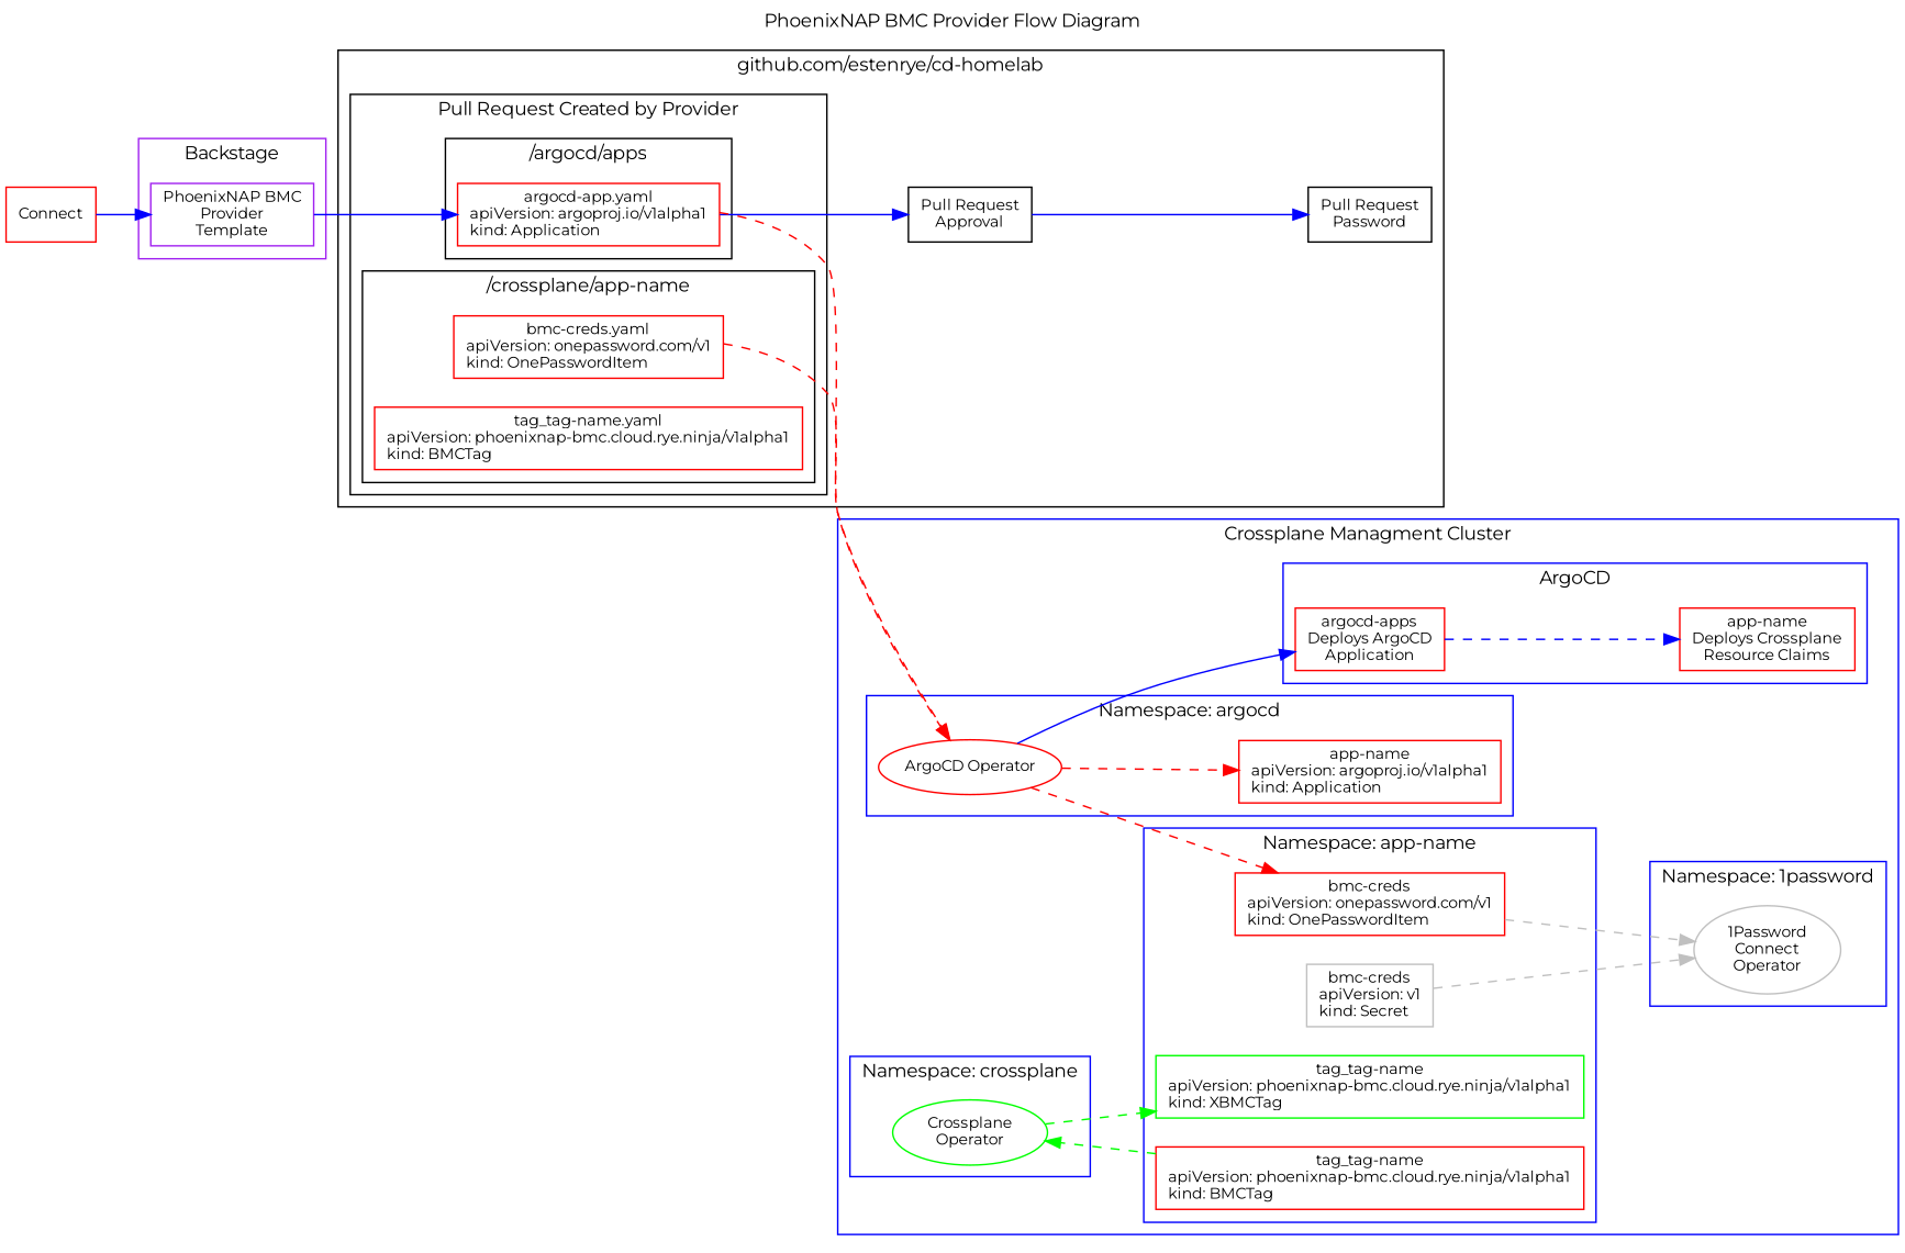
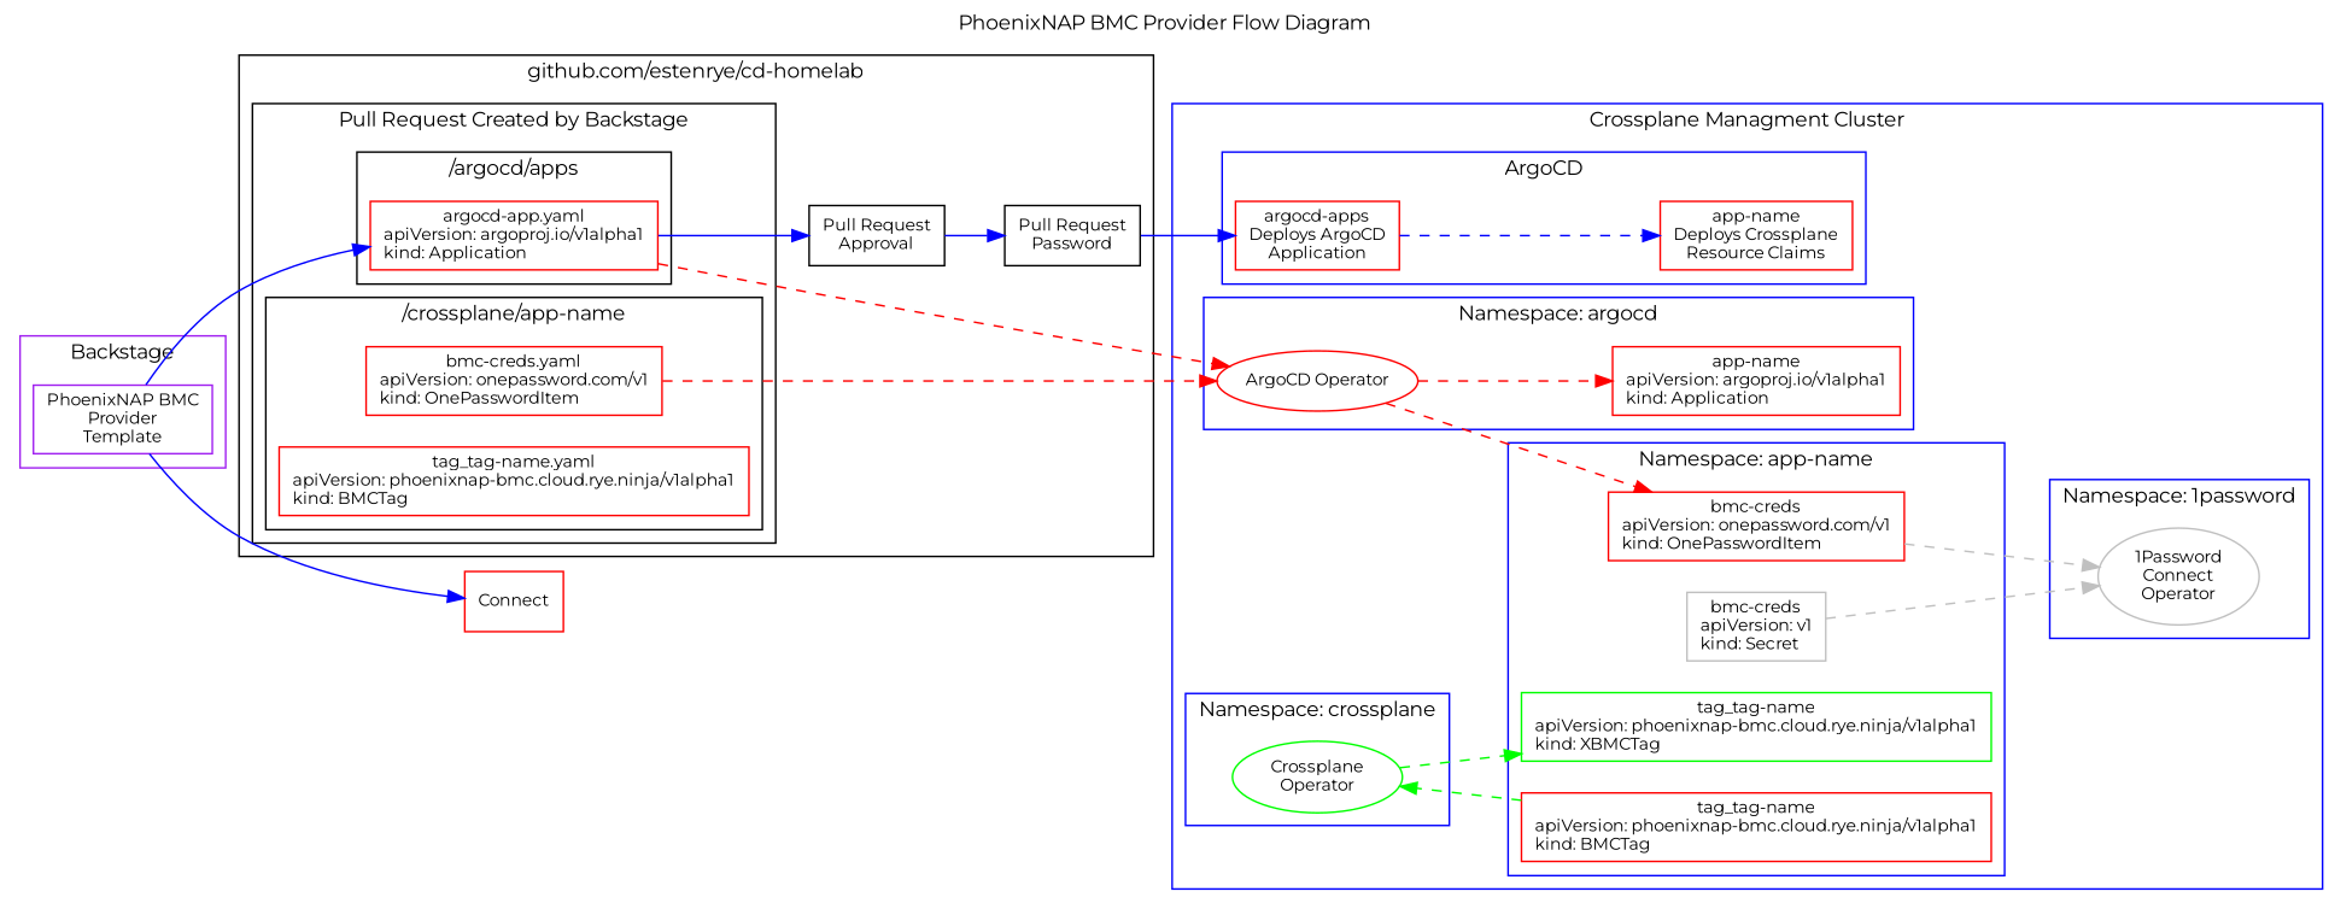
  digraph {
    compound=true
    fontname=Montserrat
    fontsize=12
    label="PhoenixNAP BMC Provider Flow Diagram"
    labelloc=t
    rankdir=LR
    node [color=red fontname=Montserrat fontsize=10 shape=record]
    edge [color=blue fontname=Montserrat fontsize=6 style=dashed]
    n1 [label="argocd-app.yaml\napiVersion: argoproj.io/v1alpha1\nkind: Application\l"]
    n2 [label="bmc-creds.yaml\napiVersion: onepassword.com/v1\nkind: OnePasswordItem\l"]
    n3 [label="tag_tag-name.yaml\napiVersion: phoenixnap-bmc.cloud.rye.ninja/v1alpha1\nkind: BMCTag\l"]
    n4 [color=black label="Pull Request\nApproval"]
    n5 [color=black label="Pull Request\nPassword"]
    n6 [color=purple label="PhoenixNAP BMC\nProvider\nTemplate"]
    n7 [label="argocd-apps\nDeploys ArgoCD\nApplication"]
    n8 [label="app-name\nDeploys Crossplane\nResource Claims"]
    n9 [label="ArgoCD Operator" shape=oval]
    n10 [label="app-name\napiVersion: argoproj.io/v1alpha1\nkind: Application\l"]
    n11 [color=gray label="1Password\nConnect\nOperator" shape=oval]
    n12 [color=green label="Crossplane\nOperator" shape=oval]
    n13 [label="bmc-creds\napiVersion: onepassword.com/v1\nkind: OnePasswordItem\l"]
    n14 [color=gray label="bmc-creds\napiVersion: v1\nkind: Secret\l"]
    n15 [color=green label="tag_tag-name\napiVersion: phoenixnap-bmc.cloud.rye.ninja/v1alpha1\nkind: XBMCTag\l"]
    n16 [label="tag_tag-name\napiVersion: phoenixnap-bmc.cloud.rye.ninja/v1alpha1\nkind: BMCTag\l"]
    n17 [label=Connect]
    subgraph cluster_1 {
      color=Black
      height=0.1
      label="github.com/estenrye/cd-homelab"
      n4
      n5
      subgraph cluster_2 {
        color=Black
        height=0.1
-       label="Pull Request Created by Provider"
+       label="Pull Request Created by Backstage"
        subgraph cluster_3 {
          color=Black
          height=0.1
          label="/argocd/apps"
          n1
        }
        subgraph cluster_4 {
          color=Black
          height=0.1
          label="/crossplane/app-name"
          n2
          n3
        }
      }
    }
    subgraph cluster_5 {
      color=Purple
      height=0.1
      label=Backstage
      n6
    }
    subgraph cluster_6 {
      color=Blue
      height=0.1
      label="Crossplane Managment Cluster"
      rankdir=TD
      subgraph cluster_7 {
        color=Blue
        height=0.1
        label=ArgoCD
        rankdir=TD
        n7
        n8
      }
      subgraph cluster_8 {
        color=Blue
        height=0.1
        label="Namespace: argocd"
        rankdir=TD
        n9
        n10
      }
      subgraph cluster_9 {
        color=Blue
        height=0.1
        label="Namespace: 1password"
        rankdir=TD
        n11
      }
      subgraph cluster_10 {
        color=Blue
        height=0.1
        label="Namespace: crossplane"
        rankdir=TD
        n12
      }
      subgraph cluster_11 {
        color=Blue
        height=0.1
        label="Namespace: app-name"
        rankdir=TD
        n13
        n14
        n15
        n16
      }
    }
    n1 -> n4 [style=""]
    n1 -> n9 [color=red]
    n2 -> n9 [color=red]
    n4 -> n5 [style=""]
-   n9 -> n7 [style=""]
+   n5 -> n7 [style=""]
    n6 -> n1 [style=""]
    n7 -> n8
    n9 -> n10 [color=red]
    n9 -> n13 [color=red]
    n12 -> n15 [color=green]
    n13 -> n11 [color=gray]
    n14 -> n11 [color=gray]
    n16 -> n12 [color=green]
-   n17 -> n6 [style=""]
+   n6 -> n17 [style=""]
  }
